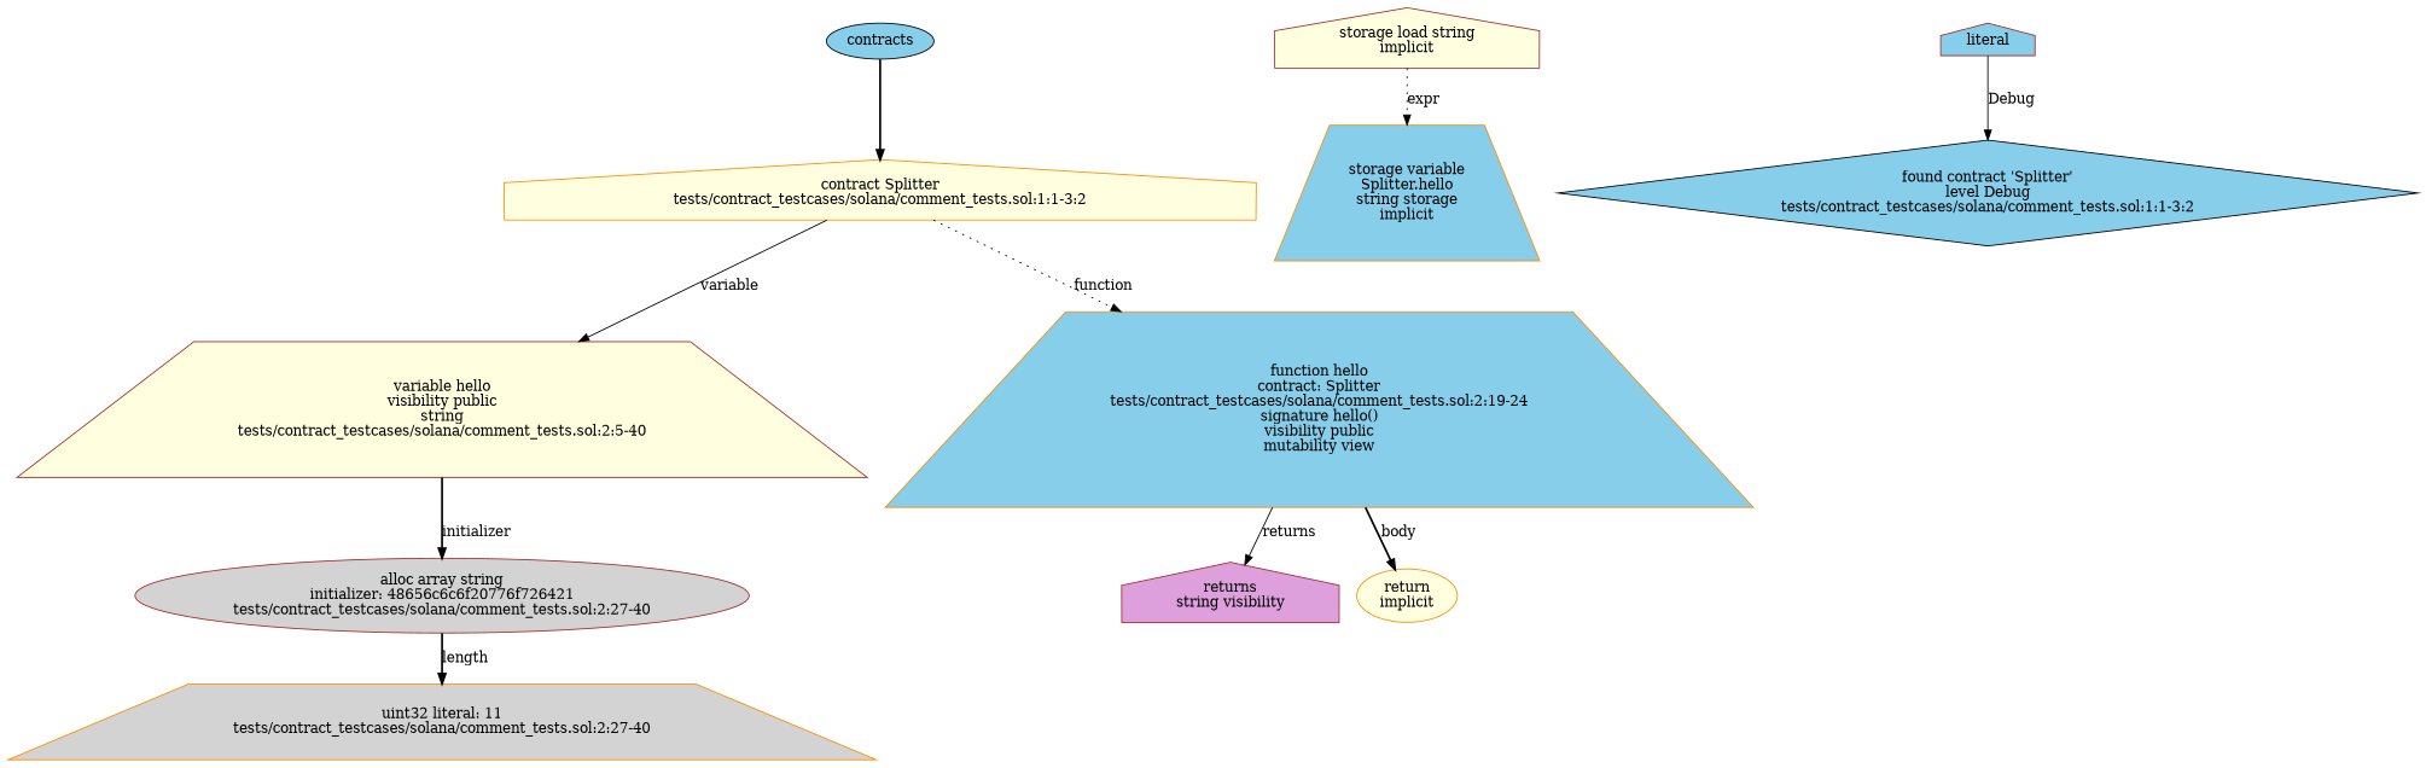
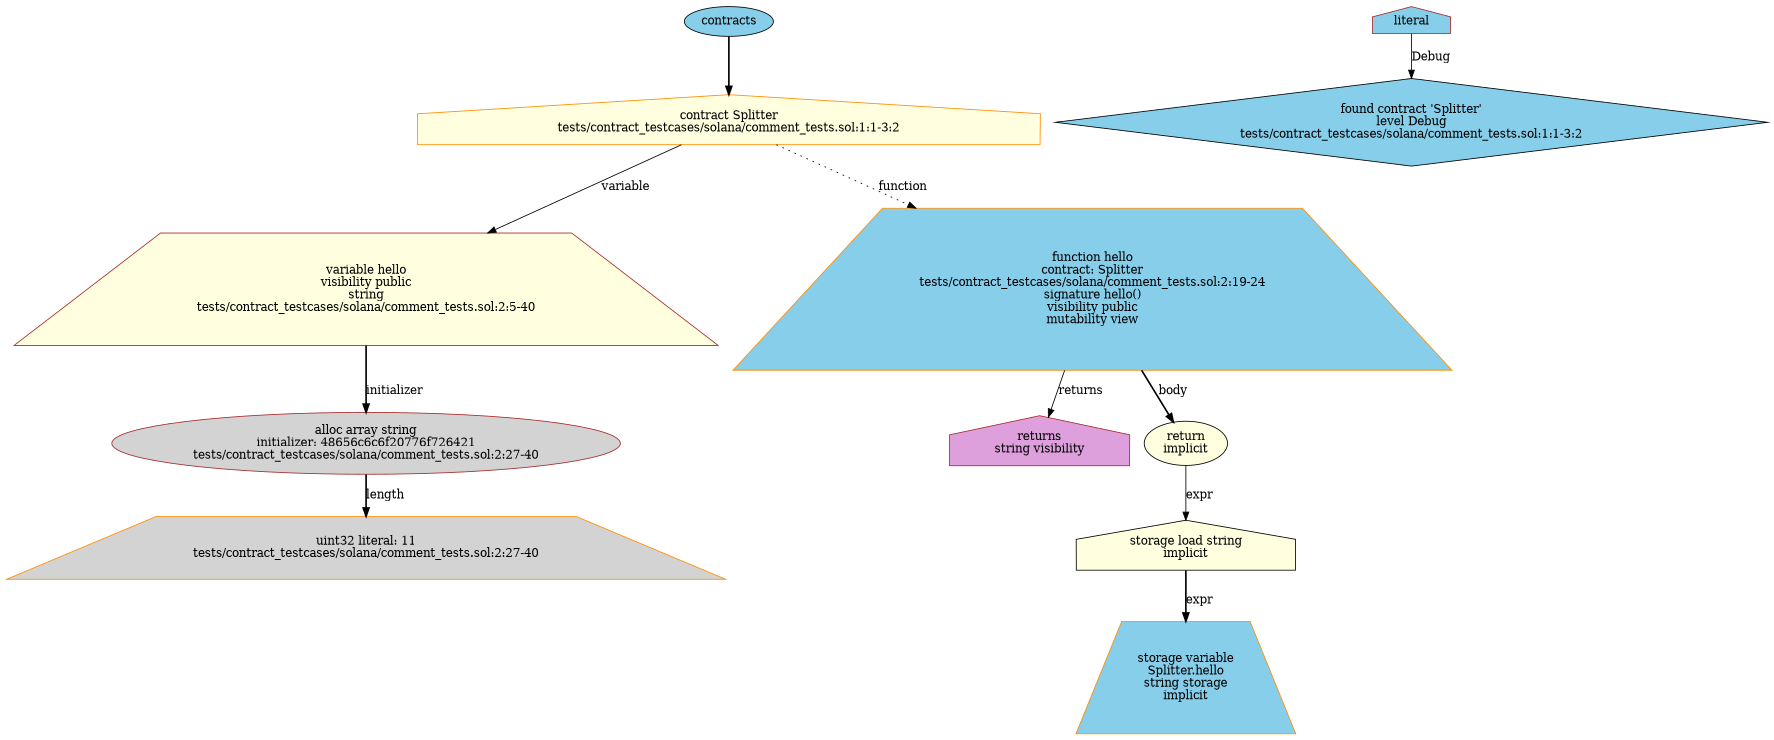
  strict digraph {
    node [color=darkorange fillcolor=skyblue shape=house style=filled]
    edge [style=solid]
    n1 [fillcolor=lightyellow label="contract Splitter\ntests/contract_testcases/solana/comment_tests.sol:1:1-3:2"]
    n2 [color=brown fillcolor=lightyellow label="variable hello\nvisibility public\nstring\ntests/contract_testcases/solana/comment_tests.sol:2:5-40" shape=trapezium]
    n3 [label="function hello\ncontract: Splitter\ntests/contract_testcases/solana/comment_tests.sol:2:19-24\nsignature hello()\nvisibility public\nmutability view" shape=trapezium]
    n4 [color=brown fillcolor=lightgrey label="alloc array string\ninitializer: 48656c6c6f20776f726421\ntests/contract_testcases/solana/comment_tests.sol:2:27-40" shape=ellipse]
    n5 [color=brown fillcolor=plum label="returns\nstring visibility"]
-   n6 [fillcolor=lightyellow label="return\nimplicit" shape=ellipse]
+   n6 [color=black fillcolor=lightyellow label="return\nimplicit" shape=ellipse]
    n7 [fillcolor=lightgrey label="uint32 literal: 11\ntests/contract_testcases/solana/comment_tests.sol:2:27-40" shape=trapezium]
-   n8 [color=brown fillcolor=lightyellow label="storage load string\nimplicit"]
+   n8 [color=black fillcolor=lightyellow label="storage load string\nimplicit"]
    n9 [label="storage variable\nSplitter.hello\nstring storage\nimplicit" shape=trapezium]
    n10 [color=black label="found contract 'Splitter'\nlevel Debug\ntests/contract_testcases/solana/comment_tests.sol:1:1-3:2" shape=diamond]
    contracts [color=black shape=ellipse]
    n12 [color=brown label=literal]
    n1 -> n2 [label=variable]
    n1 -> n3 [label=function style=dotted]
    n2 -> n4 [label=initializer style=bold]
    n3 -> n5 [label=returns]
    n3 -> n6 [label=body style=bold]
    n4 -> n7 [label=length style=bold]
-   n8 -> n9 [label=expr style=dotted]
+   n6 -> n8 [label=expr]
+   n8 -> n9 [label=expr style=bold]
    contracts -> n1 [style=bold]
    n12 -> n10 [label=Debug]
  }
